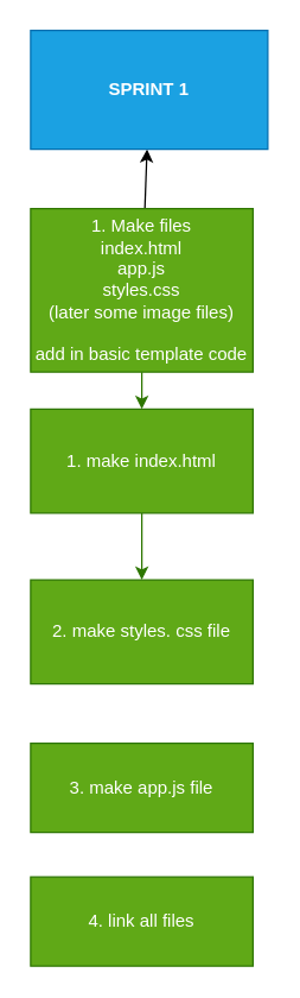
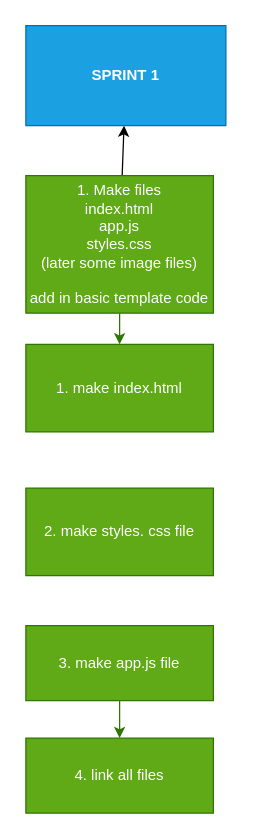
  <mxCell id="0" />
  <mxCell id="1" parent="0" />
  <mxCell id="2" value="" style="edgeStyle=none;html=1;fontColor=#000000;fillColor=#60a917;strokeColor=#2D7600;" parent="1" source="4" target="6" edge="1"><mxGeometry relative="1" as="geometry" /></mxCell>
  <mxCell id="3" value="" style="edgeStyle=none;html=1;" edge="1" parent="1" source="4" target="11"><mxGeometry relative="1" as="geometry" /></mxCell>
  <mxCell id="4" value="1. Make files&lt;br&gt;index.html&lt;br&gt;app.js&lt;br&gt;styles.css&lt;br&gt;(later some image files)&lt;br&gt;&lt;br&gt;add in basic template code" style="rounded=0;whiteSpace=wrap;html=1;fillColor=#60a917;fontColor=#ffffff;strokeColor=#2D7600;" parent="1" vertex="1"><mxGeometry x="20" y="140" width="150" height="110" as="geometry" /></mxCell>
- <mxCell id="5" value="" style="edgeStyle=none;html=1;fontColor=#000000;fillColor=#60a917;strokeColor=#2D7600;" parent="1" source="6" target="7" edge="1"><mxGeometry relative="1" as="geometry" /></mxCell>
  <mxCell id="6" value="1. make index.html" style="rounded=0;whiteSpace=wrap;html=1;fillColor=#60a917;fontColor=#ffffff;strokeColor=#2D7600;" parent="1" vertex="1"><mxGeometry x="20" y="275" width="150" height="70" as="geometry" /></mxCell>
  <mxCell id="7" value="2. make styles. css file" style="rounded=0;whiteSpace=wrap;html=1;fillColor=#60a917;fontColor=#ffffff;strokeColor=#2D7600;" parent="1" vertex="1"><mxGeometry x="20" y="390" width="150" height="70" as="geometry" /></mxCell>
+ <mxCell id="8" value="" style="edgeStyle=none;html=1;fontColor=#000000;fillColor=#60a917;strokeColor=#2D7600;" parent="1" source="9" target="10" edge="1"><mxGeometry relative="1" as="geometry" /></mxCell>
  <mxCell id="9" value="3. make app.js file" style="rounded=0;whiteSpace=wrap;html=1;fillColor=#60a917;fontColor=#ffffff;strokeColor=#2D7600;" parent="1" vertex="1"><mxGeometry x="20" y="500" width="150" height="60" as="geometry" /></mxCell>
  <mxCell id="10" value="4. link all files" style="rounded=0;whiteSpace=wrap;html=1;fillColor=#60a917;fontColor=#ffffff;strokeColor=#2D7600;" parent="1" vertex="1"><mxGeometry x="20" y="590" width="150" height="60" as="geometry" /></mxCell>
  <mxCell id="11" value="&lt;b&gt;&lt;font color=&quot;#ffffff&quot;&gt;SPRINT 1&lt;/font&gt;&lt;/b&gt;" style="whiteSpace=wrap;html=1;fillColor=#1ba1e2;fontColor=#000000;rounded=0;strokeColor=#006EAF;" vertex="1" parent="1"><mxGeometry x="20" y="20" width="160" height="80" as="geometry" /></mxCell>
